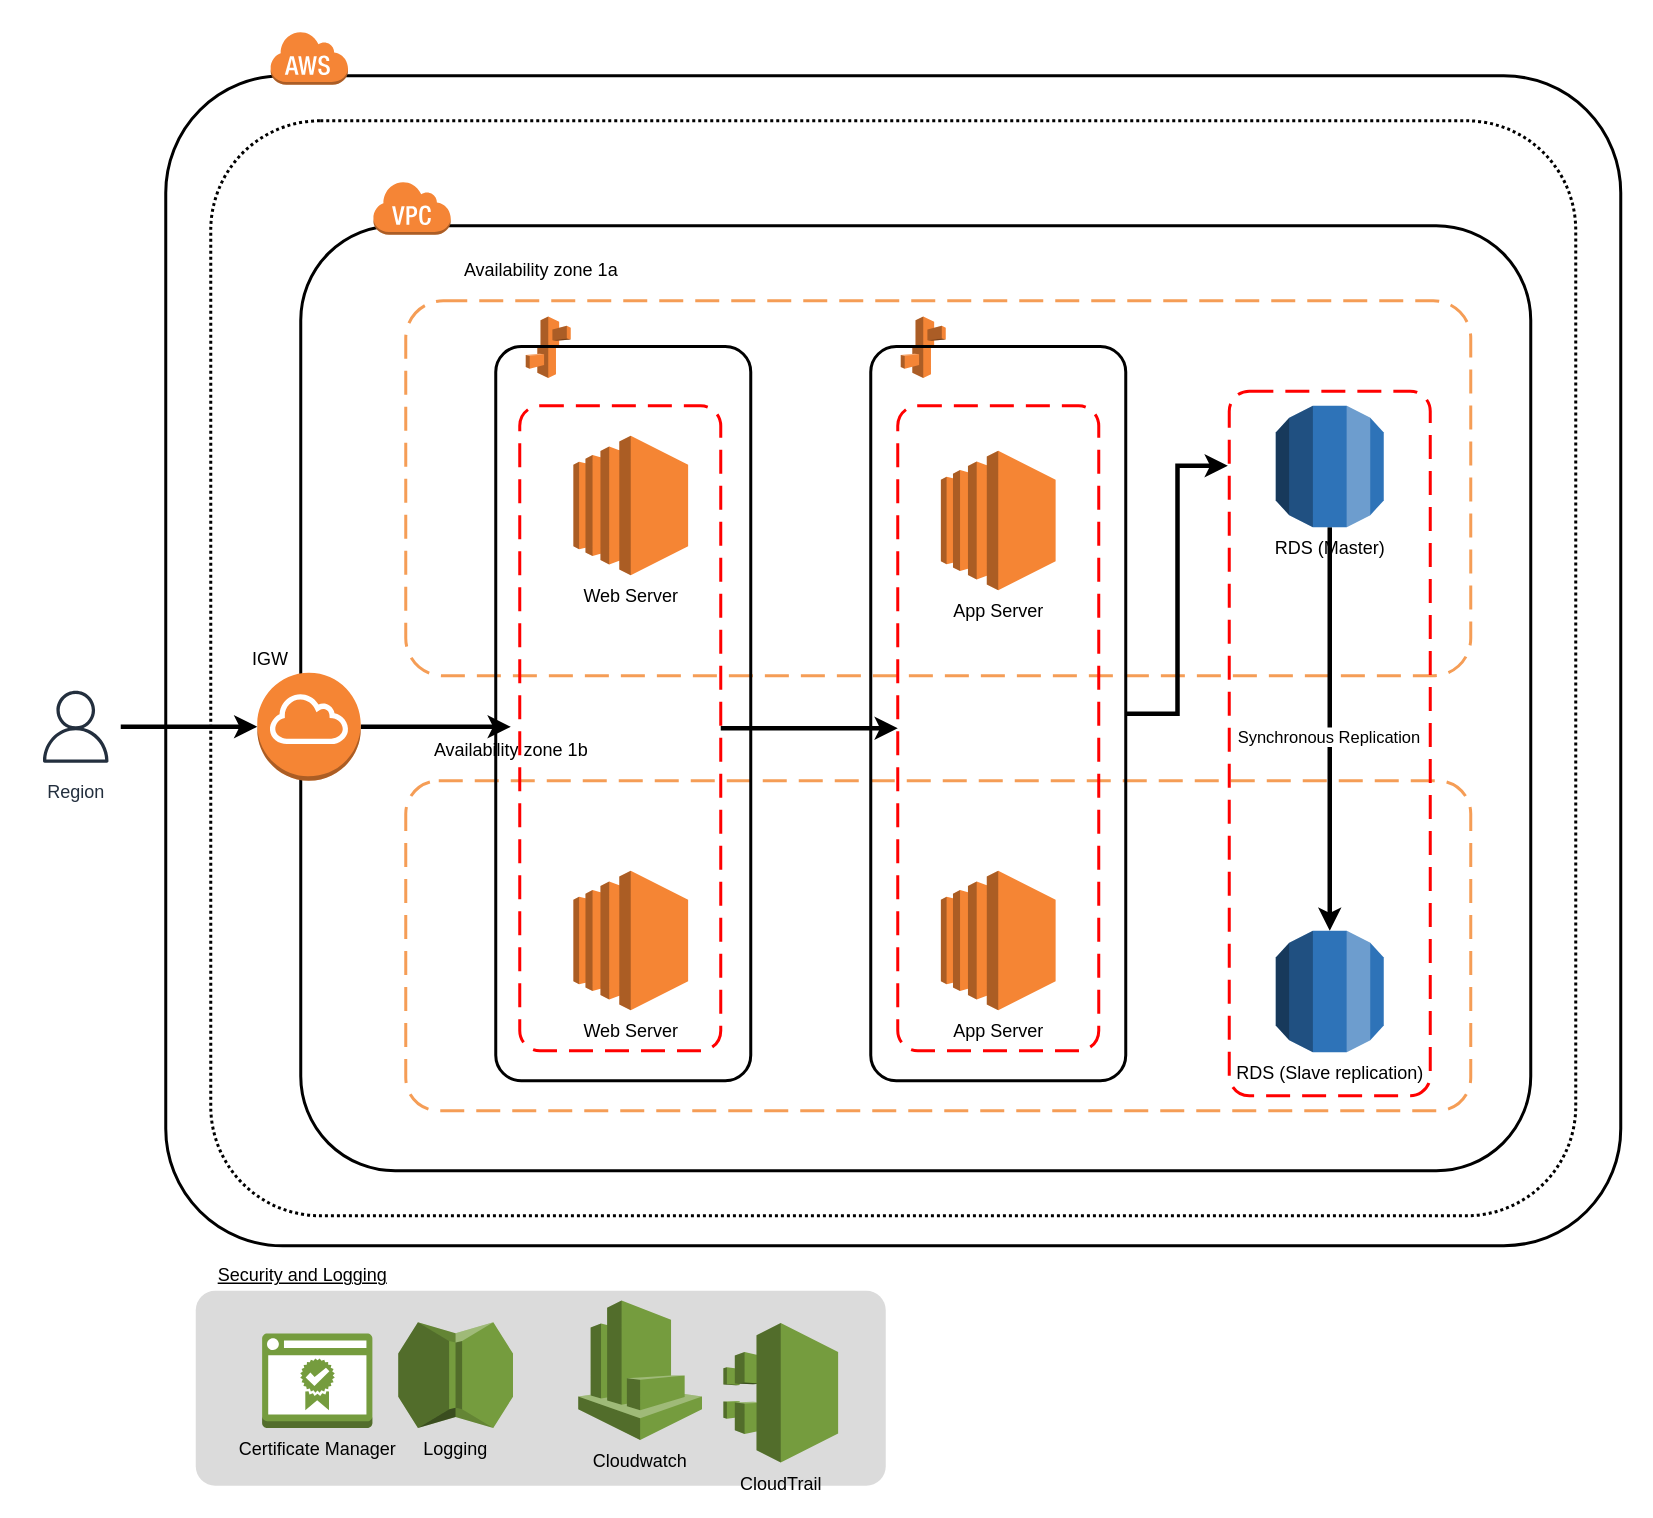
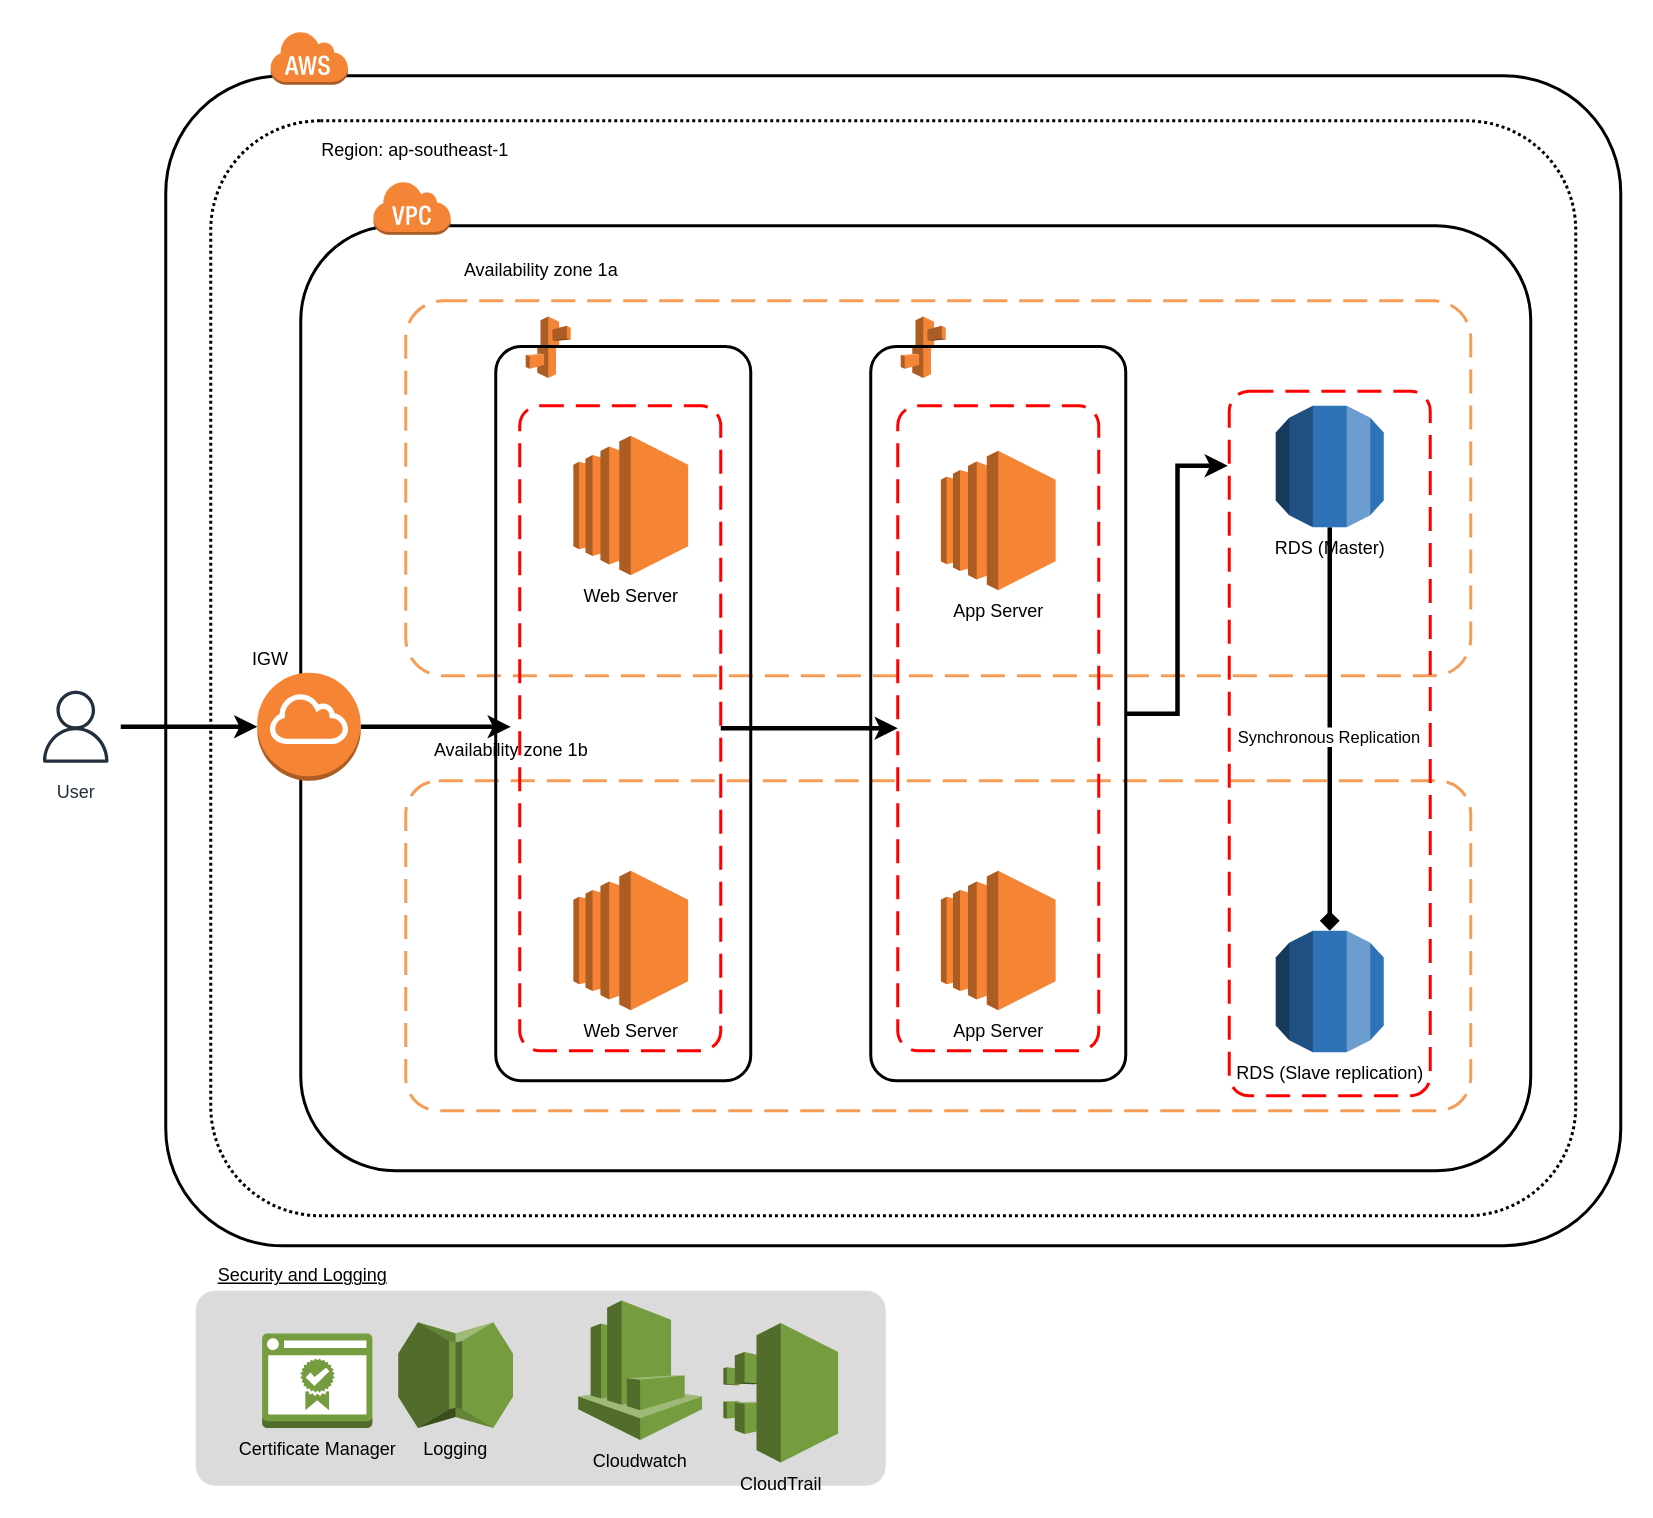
  <mxCell id="0" />
  <mxCell id="1" parent="0" />
  <mxCell id="2" value="" style="rounded=1;arcSize=10;dashed=0;fillColor=none;gradientColor=none;strokeWidth=2;" parent="1" vertex="1"><mxGeometry x="110" y="50" width="970" height="780" as="geometry" /></mxCell>
  <mxCell id="3" value="" style="rounded=1;arcSize=10;dashed=1;fillColor=none;gradientColor=none;dashPattern=1 1;strokeWidth=2;" parent="1" vertex="1"><mxGeometry x="140" y="80" width="910" height="730" as="geometry" /></mxCell>
  <mxCell id="4" value="" style="rounded=1;arcSize=10;dashed=0;fillColor=none;gradientColor=none;strokeWidth=2;" parent="1" vertex="1"><mxGeometry x="200" y="150" width="820" height="630" as="geometry" /></mxCell>
  <mxCell id="5" value="" style="rounded=1;arcSize=10;dashed=1;strokeColor=#F59D56;fillColor=none;gradientColor=none;dashPattern=8 4;strokeWidth=2;" parent="1" vertex="1"><mxGeometry x="270" y="200" width="710" height="250" as="geometry" /></mxCell>
  <mxCell id="6" value="" style="rounded=1;arcSize=10;strokeColor=none;fillColor=#DBDBDB;gradientColor=none;" parent="1" vertex="1"><mxGeometry x="130" y="860" width="460" height="130" as="geometry" /></mxCell>
+ <mxCell id="7" value="Region: ap-southeast-1" style="text;html=1;align=center;verticalAlign=middle;resizable=0;points=[];autosize=1;strokeColor=none;fillColor=none;" parent="1" vertex="1"><mxGeometry x="206" y="90" width="140" height="20" as="geometry" /></mxCell>
  <mxCell id="8" value="Availability zone 1a" style="text;html=1;align=center;verticalAlign=middle;resizable=0;points=[];autosize=1;strokeColor=none;fillColor=none;" parent="1" vertex="1"><mxGeometry x="300" y="170" width="120" height="20" as="geometry" /></mxCell>
  <mxCell id="9" value="" style="dashed=0;html=1;shape=mxgraph.aws3.cloud;fillColor=#F58536;gradientColor=none;dashed=0;" parent="1" vertex="1"><mxGeometry x="179.5" y="20" width="52" height="36" as="geometry" /></mxCell>
- <mxCell id="10" value="Region" style="sketch=0;outlineConnect=0;fontColor=#232F3E;gradientColor=none;strokeColor=#232F3E;fillColor=#ffffff;dashed=0;verticalLabelPosition=bottom;verticalAlign=top;align=center;html=1;fontSize=12;fontStyle=0;aspect=fixed;shape=mxgraph.aws4.resourceIcon;resIcon=mxgraph.aws4.user;" parent="1" vertex="1"><mxGeometry x="20" y="454" width="60" height="60" as="geometry" /></mxCell>
+ <mxCell id="10" value="User" style="sketch=0;outlineConnect=0;fontColor=#232F3E;gradientColor=none;strokeColor=#232F3E;fillColor=#ffffff;dashed=0;verticalLabelPosition=bottom;verticalAlign=top;align=center;html=1;fontSize=12;fontStyle=0;aspect=fixed;shape=mxgraph.aws4.resourceIcon;resIcon=mxgraph.aws4.user;" parent="1" vertex="1"><mxGeometry x="20" y="454" width="60" height="60" as="geometry" /></mxCell>
  <mxCell id="11" value="App Server" style="outlineConnect=0;dashed=0;verticalLabelPosition=bottom;verticalAlign=top;align=center;html=1;shape=mxgraph.aws3.ec2;fillColor=#F58534;gradientColor=none;" parent="1" vertex="1"><mxGeometry x="626.75" y="300" width="76.5" height="93" as="geometry" /></mxCell>
- <mxCell id="12" style="edgeStyle=orthogonalEdgeStyle;rounded=0;orthogonalLoop=1;jettySize=auto;html=1;strokeWidth=3;" parent="1" source="14" target="18" edge="1"><mxGeometry relative="1" as="geometry" /></mxCell>
+ <mxCell id="12" style="edgeStyle=orthogonalEdgeStyle;rounded=0;orthogonalLoop=1;jettySize=auto;html=1;strokeWidth=3;endArrow=diamond;" parent="1" source="14" target="18" edge="1"><mxGeometry relative="1" as="geometry" /></mxCell>
  <mxCell id="13" value="Synchronous Replication&amp;nbsp;" style="edgeLabel;html=1;align=center;verticalAlign=middle;resizable=0;points=[];" parent="12" vertex="1" connectable="0"><mxGeometry x="0.073" y="3" relative="1" as="geometry"><mxPoint x="-3" y="-5" as="offset" /></mxGeometry></mxCell>
  <mxCell id="14" value="RDS (Master)" style="outlineConnect=0;dashed=0;verticalLabelPosition=bottom;verticalAlign=top;align=center;html=1;shape=mxgraph.aws3.rds;fillColor=#2E73B8;gradientColor=none;" parent="1" vertex="1"><mxGeometry x="850" y="270" width="72" height="81" as="geometry" /></mxCell>
  <mxCell id="15" value="" style="rounded=1;arcSize=10;dashed=1;strokeColor=#F59D56;fillColor=none;gradientColor=none;dashPattern=8 4;strokeWidth=2;" parent="1" vertex="1"><mxGeometry x="270" y="520" width="710" height="220" as="geometry" /></mxCell>
  <mxCell id="16" value="Availability zone 1b" style="text;html=1;align=center;verticalAlign=middle;resizable=0;points=[];autosize=1;strokeColor=none;fillColor=none;" parent="1" vertex="1"><mxGeometry x="280" y="490" width="120" height="20" as="geometry" /></mxCell>
  <mxCell id="17" value="App Server" style="outlineConnect=0;dashed=0;verticalLabelPosition=bottom;verticalAlign=top;align=center;html=1;shape=mxgraph.aws3.ec2;fillColor=#F58534;gradientColor=none;" parent="1" vertex="1"><mxGeometry x="626.75" y="580" width="76.5" height="93" as="geometry" /></mxCell>
  <mxCell id="18" value="RDS (Slave replication)" style="outlineConnect=0;dashed=0;verticalLabelPosition=bottom;verticalAlign=top;align=center;html=1;shape=mxgraph.aws3.rds;fillColor=#2E73B8;gradientColor=none;" parent="1" vertex="1"><mxGeometry x="850" y="620" width="72" height="81" as="geometry" /></mxCell>
  <mxCell id="19" value="Cloudwatch" style="outlineConnect=0;dashed=0;verticalLabelPosition=bottom;verticalAlign=top;align=center;html=1;shape=mxgraph.aws3.cloudwatch;fillColor=#759C3E;gradientColor=none;" parent="1" vertex="1"><mxGeometry x="385" y="866.5" width="82.5" height="93" as="geometry" /></mxCell>
  <mxCell id="20" value="Web Server" style="outlineConnect=0;dashed=0;verticalLabelPosition=bottom;verticalAlign=top;align=center;html=1;shape=mxgraph.aws3.ec2;fillColor=#F58534;gradientColor=none;" parent="1" vertex="1"><mxGeometry x="381.75" y="580" width="76.5" height="93" as="geometry" /></mxCell>
  <mxCell id="21" value="Logging" style="outlineConnect=0;dashed=0;verticalLabelPosition=bottom;verticalAlign=top;align=center;html=1;shape=mxgraph.aws3.shield;fillColor=#759C3E;gradientColor=none;" parent="1" vertex="1"><mxGeometry x="265" y="881" width="76.5" height="70.5" as="geometry" /></mxCell>
  <mxCell id="22" value="CloudTrail" style="outlineConnect=0;dashed=0;verticalLabelPosition=bottom;verticalAlign=top;align=center;html=1;shape=mxgraph.aws3.cloudtrail;fillColor=#759C3E;gradientColor=none;" parent="1" vertex="1"><mxGeometry x="481.75" y="881.5" width="76.5" height="93" as="geometry" /></mxCell>
  <mxCell id="23" value="" style="dashed=0;html=1;shape=mxgraph.aws3.virtual_private_cloud;fillColor=#F58536;gradientColor=none;dashed=0;" parent="1" vertex="1"><mxGeometry x="248" y="120" width="52" height="36" as="geometry" /></mxCell>
  <mxCell id="24" value="&lt;u&gt;Security and Logging&lt;/u&gt;" style="text;html=1;align=center;verticalAlign=middle;resizable=0;points=[];autosize=1;strokeColor=none;fillColor=none;" parent="1" vertex="1"><mxGeometry x="136" y="840" width="130" height="20" as="geometry" /></mxCell>
  <mxCell id="25" value="Web Server" style="outlineConnect=0;dashed=0;verticalLabelPosition=bottom;verticalAlign=top;align=center;html=1;shape=mxgraph.aws3.ec2;fillColor=#F58534;gradientColor=none;" parent="1" vertex="1"><mxGeometry x="381.75" y="290" width="76.5" height="93" as="geometry" /></mxCell>
  <mxCell id="26" value="" style="dashed=0;html=1;shape=mxgraph.aws3.elastic_beanstalk;fillColor=#F58536;gradientColor=none;dashed=0;" parent="1" vertex="1"><mxGeometry x="350" y="210.5" width="30" height="41" as="geometry" /></mxCell>
  <mxCell id="27" value="" style="dashed=0;html=1;shape=mxgraph.aws3.elastic_beanstalk;fillColor=#F58536;gradientColor=none;dashed=0;" parent="1" vertex="1"><mxGeometry x="600" y="210.5" width="30" height="41" as="geometry" /></mxCell>
  <mxCell id="28" value="" style="rounded=1;arcSize=10;dashed=0;fillColor=none;gradientColor=none;strokeWidth=2;" parent="1" vertex="1"><mxGeometry x="330" y="230.5" width="170" height="489.5" as="geometry" /></mxCell>
  <mxCell id="29" style="edgeStyle=orthogonalEdgeStyle;rounded=0;orthogonalLoop=1;jettySize=auto;html=1;strokeWidth=3;entryX=-0.007;entryY=0.106;entryDx=0;entryDy=0;entryPerimeter=0;" parent="1" source="30" target="39" edge="1"><mxGeometry relative="1" as="geometry" /></mxCell>
  <mxCell id="30" value="" style="rounded=1;arcSize=10;dashed=0;fillColor=none;gradientColor=none;strokeWidth=2;" parent="1" vertex="1"><mxGeometry x="580" y="230.5" width="170" height="489.5" as="geometry" /></mxCell>
  <mxCell id="31" style="edgeStyle=orthogonalEdgeStyle;rounded=0;orthogonalLoop=1;jettySize=auto;html=1;entryX=0;entryY=0.5;entryDx=0;entryDy=0;strokeWidth=3;" parent="1" source="32" target="33" edge="1"><mxGeometry relative="1" as="geometry" /></mxCell>
  <mxCell id="32" value="" style="rounded=1;arcSize=10;dashed=1;strokeColor=#ff0000;fillColor=none;gradientColor=none;dashPattern=8 4;strokeWidth=2;" parent="1" vertex="1"><mxGeometry x="346" y="270" width="134" height="430" as="geometry" /></mxCell>
  <mxCell id="33" value="" style="rounded=1;arcSize=10;dashed=1;strokeColor=#ff0000;fillColor=none;gradientColor=none;dashPattern=8 4;strokeWidth=2;" parent="1" vertex="1"><mxGeometry x="598" y="270" width="134" height="430" as="geometry" /></mxCell>
  <mxCell id="34" style="edgeStyle=orthogonalEdgeStyle;rounded=0;orthogonalLoop=1;jettySize=auto;html=1;entryX=0.059;entryY=0.518;entryDx=0;entryDy=0;entryPerimeter=0;strokeWidth=3;" parent="1" source="35" target="28" edge="1"><mxGeometry relative="1" as="geometry" /></mxCell>
  <mxCell id="35" value="" style="outlineConnect=0;dashed=0;verticalLabelPosition=bottom;verticalAlign=top;align=center;html=1;shape=mxgraph.aws3.internet_gateway;fillColor=#F58534;gradientColor=none;" parent="1" vertex="1"><mxGeometry x="171" y="448" width="69" height="72" as="geometry" /></mxCell>
  <mxCell id="36" value="IGW" style="text;html=1;strokeColor=none;fillColor=none;align=center;verticalAlign=middle;whiteSpace=wrap;rounded=0;" parent="1" vertex="1"><mxGeometry x="150" y="424" width="60" height="30" as="geometry" /></mxCell>
  <mxCell id="37" value="Certificate Manager" style="outlineConnect=0;dashed=0;verticalLabelPosition=bottom;verticalAlign=top;align=center;html=1;shape=mxgraph.aws3.certificate_manager_2;fillColor=#759C3E;gradientColor=none;" parent="1" vertex="1"><mxGeometry x="174.25" y="888.5" width="73.5" height="63" as="geometry" /></mxCell>
  <mxCell id="38" style="edgeStyle=orthogonalEdgeStyle;rounded=0;orthogonalLoop=1;jettySize=auto;html=1;strokeWidth=3;" parent="1" source="10" target="35" edge="1"><mxGeometry relative="1" as="geometry" /></mxCell>
  <mxCell id="39" value="" style="rounded=1;arcSize=10;dashed=1;strokeColor=#ff0000;fillColor=none;gradientColor=none;dashPattern=8 4;strokeWidth=2;" parent="1" vertex="1"><mxGeometry x="819" y="260.25" width="134" height="469.75" as="geometry" /></mxCell>
